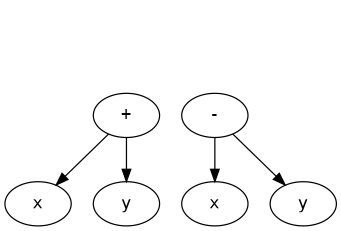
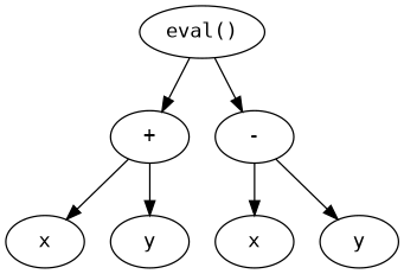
  digraph {
    fontname="DejaVu Sans Mono"
    node [fontname="DejaVu Sans Mono"]
    edge [fontname="DejaVu Sans Mono"]
+   "eval()"
    "+"
    "-"
    n4 [label=x]
    n5 [label=y]
    n6 [label=x]
    n7 [label=y]
+   "eval()" -> "+"
+   "eval()" -> "-"
    "+" -> n4
    "+" -> n5
    "-" -> n6
    "-" -> n7
  }
